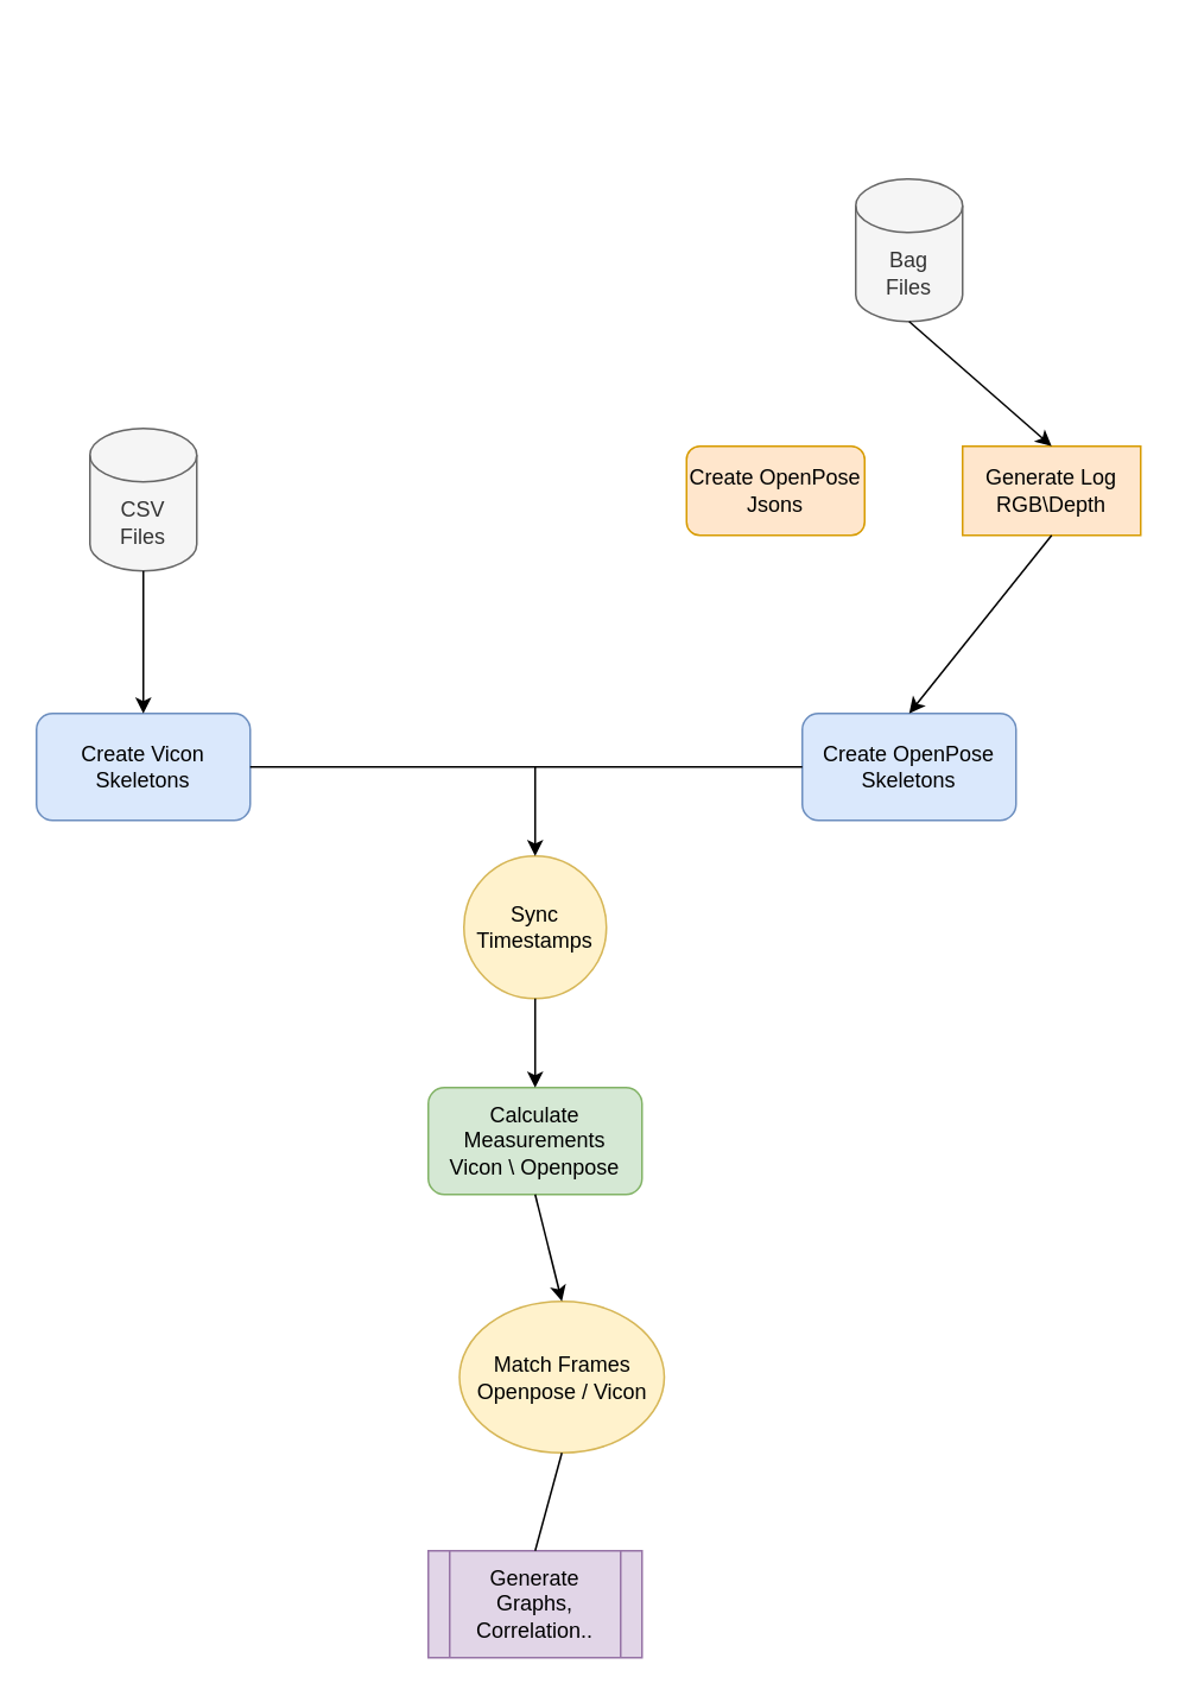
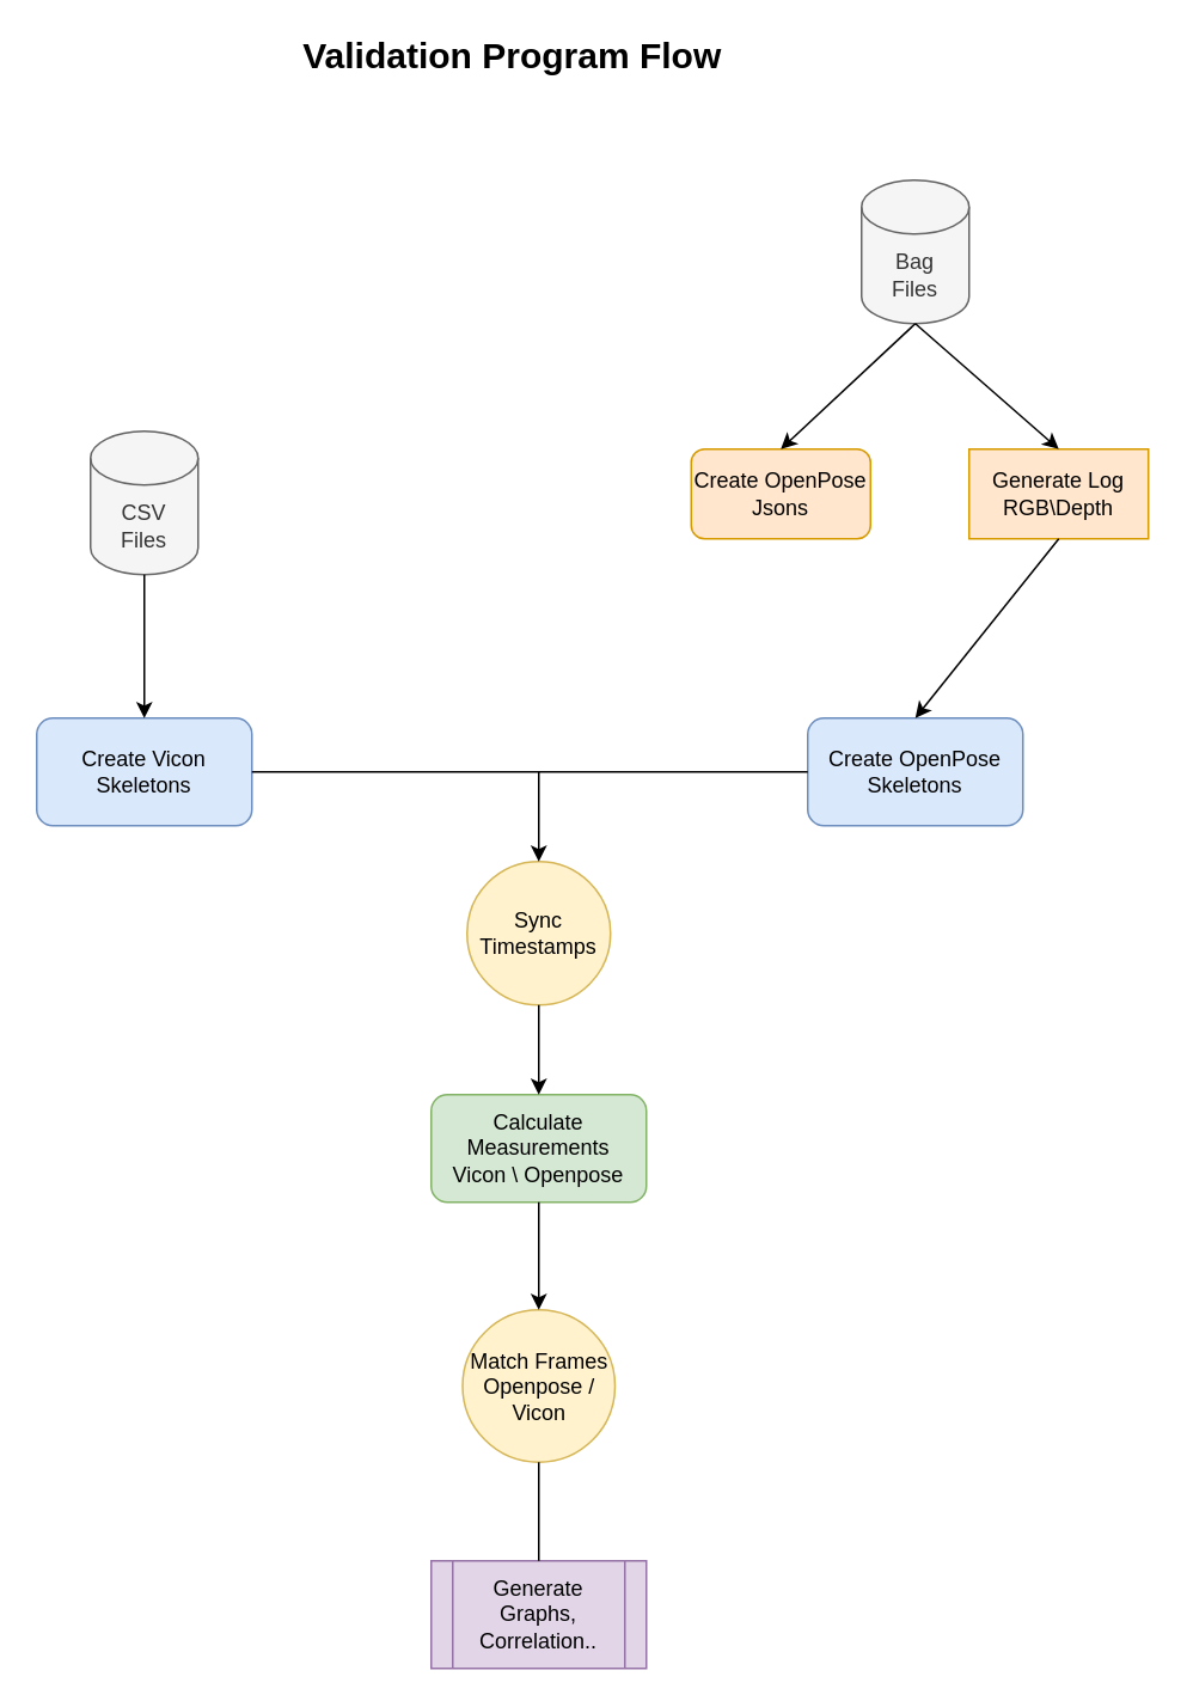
  <mxCell id="0" />
  <mxCell id="1" parent="0" />
  <mxCell id="2" value="Create Vicon Skeletons" style="rounded=1;whiteSpace=wrap;html=1;fillColor=#dae8fc;strokeColor=#6c8ebf;" vertex="1" parent="1"><mxGeometry x="20" y="400" width="120" height="60" as="geometry" /></mxCell>
  <mxCell id="3" value="Create OpenPose Skeletons" style="rounded=1;whiteSpace=wrap;html=1;fillColor=#dae8fc;strokeColor=#6c8ebf;" vertex="1" parent="1"><mxGeometry x="450" y="400" width="120" height="60" as="geometry" /></mxCell>
  <mxCell id="4" value="" style="endArrow=none;html=1;entryX=0;entryY=0.5;entryDx=0;entryDy=0;exitX=1;exitY=0.5;exitDx=0;exitDy=0;" edge="1" parent="1" source="2" target="3"><mxGeometry width="50" height="50" relative="1" as="geometry"><mxPoint x="290" y="700" as="sourcePoint" /><mxPoint x="340" y="650" as="targetPoint" /></mxGeometry></mxCell>
  <mxCell id="5" value="Sync Timestamps" style="ellipse;whiteSpace=wrap;html=1;aspect=fixed;fillColor=#fff2cc;strokeColor=#d6b656;" vertex="1" parent="1"><mxGeometry x="260" y="480" width="80" height="80" as="geometry" /></mxCell>
  <mxCell id="6" value="Calculate Measurements&lt;br&gt;Vicon \ Openpose" style="rounded=1;whiteSpace=wrap;html=1;fillColor=#d5e8d4;strokeColor=#82b366;" vertex="1" parent="1"><mxGeometry x="240" y="610" width="120" height="60" as="geometry" /></mxCell>
  <mxCell id="7" value="" style="endArrow=classic;html=1;exitX=0.5;exitY=1;exitDx=0;exitDy=0;entryX=0.5;entryY=0;entryDx=0;entryDy=0;" edge="1" parent="1" source="5" target="6"><mxGeometry width="50" height="50" relative="1" as="geometry"><mxPoint x="290" y="670" as="sourcePoint" /><mxPoint x="340" y="620" as="targetPoint" /></mxGeometry></mxCell>
- <mxCell id="8" value="Match Frames&lt;br&gt;Openpose / Vicon" style="ellipse;whiteSpace=wrap;html=1;aspect=fixed;fillColor=#fff2cc;strokeColor=#d6b656;" vertex="1" parent="1"><mxGeometry x="257.5" y="730" width="115" height="85" as="geometry" /></mxCell>
+ <mxCell id="8" value="Match Frames&lt;br&gt;Openpose / Vicon" style="ellipse;whiteSpace=wrap;html=1;aspect=fixed;fillColor=#fff2cc;strokeColor=#d6b656;" vertex="1" parent="1"><mxGeometry x="257.5" y="730" width="85" height="85" as="geometry" /></mxCell>
  <mxCell id="9" value="" style="endArrow=classic;html=1;exitX=0.5;exitY=1;exitDx=0;exitDy=0;entryX=0.5;entryY=0;entryDx=0;entryDy=0;" edge="1" parent="1" source="6" target="8"><mxGeometry width="50" height="50" relative="1" as="geometry"><mxPoint x="290" y="760" as="sourcePoint" /><mxPoint x="340" y="710" as="targetPoint" /></mxGeometry></mxCell>
  <mxCell id="10" value="Generate Graphs,&lt;br&gt;Correlation.." style="shape=process;whiteSpace=wrap;html=1;backgroundOutline=1;fillColor=#e1d5e7;strokeColor=#9673a6;" vertex="1" parent="1"><mxGeometry x="240" y="870" width="120" height="60" as="geometry" /></mxCell>
  <mxCell id="11" value="" style="endArrow=none;html=1;exitX=0.5;exitY=1;exitDx=0;exitDy=0;entryX=0.5;entryY=0;entryDx=0;entryDy=0;" edge="1" parent="1" source="8" target="10"><mxGeometry width="50" height="50" relative="1" as="geometry"><mxPoint x="410" y="840" as="sourcePoint" /><mxPoint x="460" y="790" as="targetPoint" /></mxGeometry></mxCell>
  <mxCell id="12" value="" style="endArrow=classic;html=1;" edge="1" parent="1"><mxGeometry width="50" height="50" relative="1" as="geometry"><mxPoint x="300" y="430" as="sourcePoint" /><mxPoint x="300" y="480" as="targetPoint" /></mxGeometry></mxCell>
+ <mxCell id="13" value="&lt;font size=&quot;1&quot;&gt;&lt;b style=&quot;font-size: 20px&quot;&gt;Validation Program Flow&lt;/b&gt;&lt;/font&gt;" style="text;html=1;align=center;verticalAlign=middle;resizable=0;points=[];autosize=1;" vertex="1" parent="1"><mxGeometry x="160" y="20" width="250" height="20" as="geometry" /></mxCell>
  <mxCell id="14" value="Generate Log&lt;br&gt;RGB\Depth" style="rounded=0;whiteSpace=wrap;html=1;fillColor=#ffe6cc;strokeColor=#d79b00;" vertex="1" parent="1"><mxGeometry x="540" y="250" width="100" height="50" as="geometry" /></mxCell>
  <mxCell id="15" value="Create OpenPose Jsons" style="whiteSpace=wrap;html=1;fillColor=#ffe6cc;strokeColor=#d79b00;rounded=1;" vertex="1" parent="1"><mxGeometry x="385" y="250" width="100" height="50" as="geometry" /></mxCell>
  <mxCell id="16" value="" style="endArrow=classic;html=1;exitX=0.5;exitY=1;exitDx=0;exitDy=0;" edge="1" parent="1" source="14"><mxGeometry width="50" height="50" relative="1" as="geometry"><mxPoint x="290" y="540" as="sourcePoint" /><mxPoint x="510" y="400" as="targetPoint" /></mxGeometry></mxCell>
  <mxCell id="17" value="Bag&lt;br&gt;Files" style="shape=cylinder3;whiteSpace=wrap;html=1;boundedLbl=1;backgroundOutline=1;size=15;fillColor=#f5f5f5;strokeColor=#666666;fontColor=#333333;" vertex="1" parent="1"><mxGeometry x="480" y="100" width="60" height="80" as="geometry" /></mxCell>
  <mxCell id="18" value="" style="endArrow=classic;html=1;exitX=0.5;exitY=1;exitDx=0;exitDy=0;exitPerimeter=0;entryX=0.5;entryY=0;entryDx=0;entryDy=0;" edge="1" parent="1" source="17" target="14"><mxGeometry width="50" height="50" relative="1" as="geometry"><mxPoint x="260" y="540" as="sourcePoint" /><mxPoint x="310" y="490" as="targetPoint" /></mxGeometry></mxCell>
+ <mxCell id="19" value="" style="endArrow=classic;html=1;exitX=0.5;exitY=1;exitDx=0;exitDy=0;exitPerimeter=0;entryX=0.5;entryY=0;entryDx=0;entryDy=0;" edge="1" parent="1" source="17" target="15"><mxGeometry width="50" height="50" relative="1" as="geometry"><mxPoint x="360" y="180" as="sourcePoint" /><mxPoint x="440" y="250" as="targetPoint" /></mxGeometry></mxCell>
  <mxCell id="20" value="CSV&lt;br&gt;Files" style="shape=cylinder3;whiteSpace=wrap;html=1;boundedLbl=1;backgroundOutline=1;size=15;fillColor=#f5f5f5;strokeColor=#666666;fontColor=#333333;" vertex="1" parent="1"><mxGeometry x="50" y="240" width="60" height="80" as="geometry" /></mxCell>
  <mxCell id="21" value="" style="endArrow=classic;html=1;exitX=0.5;exitY=1;exitDx=0;exitDy=0;exitPerimeter=0;entryX=0.5;entryY=0;entryDx=0;entryDy=0;" edge="1" parent="1" source="20" target="2"><mxGeometry width="50" height="50" relative="1" as="geometry"><mxPoint x="260" y="520" as="sourcePoint" /><mxPoint x="310" y="470" as="targetPoint" /></mxGeometry></mxCell>
